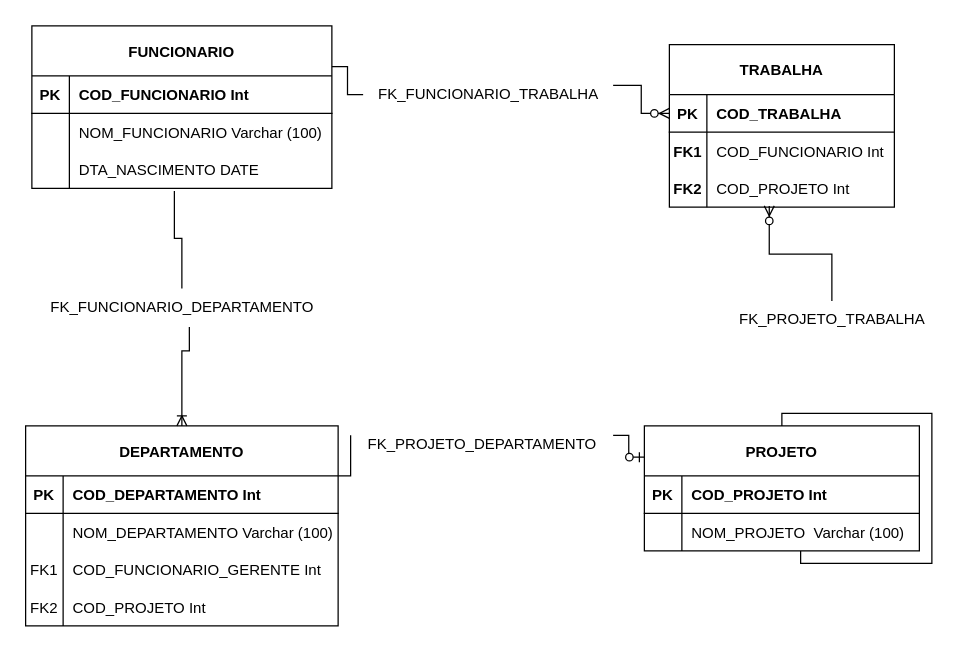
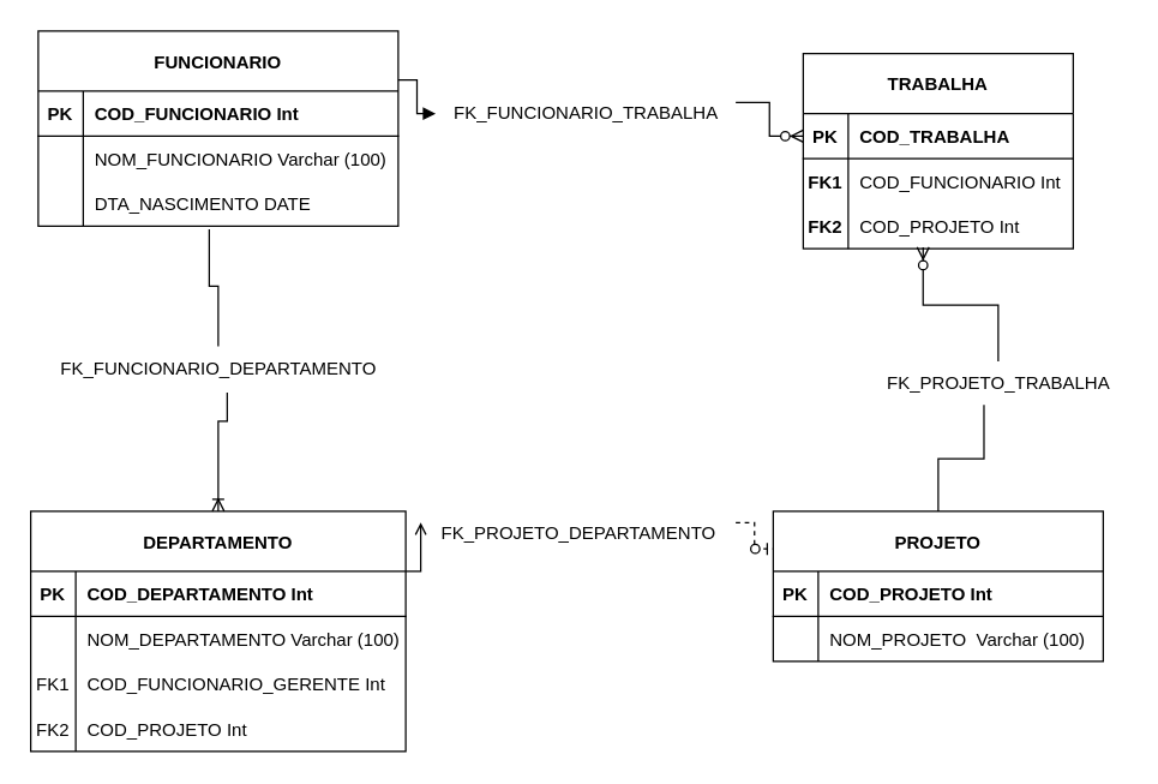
  <mxCell id="0" />
  <mxCell id="1" parent="0" />
  <mxCell id="2" value="PROJETO" style="shape=table;startSize=40;container=1;collapsible=1;childLayout=tableLayout;fixedRows=1;rowLines=0;fontStyle=1;align=center;resizeLast=1;" vertex="1" parent="1"><mxGeometry x="515" y="340" width="220" height="100" as="geometry" /></mxCell>
  <mxCell id="3" value="" style="shape=tableRow;horizontal=0;startSize=0;swimlaneHead=0;swimlaneBody=0;fillColor=none;collapsible=0;dropTarget=0;points=[[0,0.5],[1,0.5]];portConstraint=eastwest;top=0;left=0;right=0;bottom=1;" vertex="1" parent="2"><mxGeometry y="40" width="220" height="30" as="geometry" /></mxCell>
  <mxCell id="4" value="PK" style="shape=partialRectangle;connectable=0;fillColor=none;top=0;left=0;bottom=0;right=0;fontStyle=1;overflow=hidden;" vertex="1" parent="3"><mxGeometry width="30" height="30" as="geometry"><mxRectangle width="30" height="30" as="alternateBounds" /></mxGeometry></mxCell>
  <mxCell id="5" value="COD_PROJETO Int" style="shape=partialRectangle;connectable=0;fillColor=none;top=0;left=0;bottom=0;right=0;align=left;spacingLeft=6;fontStyle=1;overflow=hidden;" vertex="1" parent="3"><mxGeometry x="30" width="190" height="30" as="geometry"><mxRectangle width="190" height="30" as="alternateBounds" /></mxGeometry></mxCell>
  <mxCell id="6" value="" style="shape=tableRow;horizontal=0;startSize=0;swimlaneHead=0;swimlaneBody=0;fillColor=none;collapsible=0;dropTarget=0;points=[[0,0.5],[1,0.5]];portConstraint=eastwest;top=0;left=0;right=0;bottom=0;" vertex="1" parent="2"><mxGeometry y="70" width="220" height="30" as="geometry" /></mxCell>
  <mxCell id="7" value="" style="shape=partialRectangle;connectable=0;fillColor=none;top=0;left=0;bottom=0;right=0;editable=1;overflow=hidden;" vertex="1" parent="6"><mxGeometry width="30" height="30" as="geometry"><mxRectangle width="30" height="30" as="alternateBounds" /></mxGeometry></mxCell>
  <mxCell id="8" value="NOM_PROJETO  Varchar (100)" style="shape=partialRectangle;connectable=0;fillColor=none;top=0;left=0;bottom=0;right=0;align=left;spacingLeft=6;overflow=hidden;" vertex="1" parent="6"><mxGeometry x="30" width="190" height="30" as="geometry"><mxRectangle width="190" height="30" as="alternateBounds" /></mxGeometry></mxCell>
  <mxCell id="9" value="DEPARTAMENTO" style="shape=table;startSize=40;container=1;collapsible=1;childLayout=tableLayout;fixedRows=1;rowLines=0;fontStyle=1;align=center;resizeLast=1;" vertex="1" parent="1"><mxGeometry x="20" y="340" width="250" height="160" as="geometry" /></mxCell>
  <mxCell id="10" value="" style="shape=tableRow;horizontal=0;startSize=0;swimlaneHead=0;swimlaneBody=0;fillColor=none;collapsible=0;dropTarget=0;points=[[0,0.5],[1,0.5]];portConstraint=eastwest;top=0;left=0;right=0;bottom=1;" vertex="1" parent="9"><mxGeometry y="40" width="250" height="30" as="geometry" /></mxCell>
  <mxCell id="11" value="PK" style="shape=partialRectangle;connectable=0;fillColor=none;top=0;left=0;bottom=0;right=0;fontStyle=1;overflow=hidden;" vertex="1" parent="10"><mxGeometry width="30" height="30" as="geometry"><mxRectangle width="30" height="30" as="alternateBounds" /></mxGeometry></mxCell>
  <mxCell id="12" value="COD_DEPARTAMENTO Int" style="shape=partialRectangle;connectable=0;fillColor=none;top=0;left=0;bottom=0;right=0;align=left;spacingLeft=6;fontStyle=1;overflow=hidden;" vertex="1" parent="10"><mxGeometry x="30" width="220" height="30" as="geometry"><mxRectangle width="220" height="30" as="alternateBounds" /></mxGeometry></mxCell>
  <mxCell id="13" value="" style="shape=tableRow;horizontal=0;startSize=0;swimlaneHead=0;swimlaneBody=0;fillColor=none;collapsible=0;dropTarget=0;points=[[0,0.5],[1,0.5]];portConstraint=eastwest;top=0;left=0;right=0;bottom=0;" vertex="1" parent="9"><mxGeometry y="70" width="250" height="30" as="geometry" /></mxCell>
  <mxCell id="14" value="" style="shape=partialRectangle;connectable=0;fillColor=none;top=0;left=0;bottom=0;right=0;editable=1;overflow=hidden;" vertex="1" parent="13"><mxGeometry width="30" height="30" as="geometry"><mxRectangle width="30" height="30" as="alternateBounds" /></mxGeometry></mxCell>
  <mxCell id="15" value="NOM_DEPARTAMENTO Varchar (100)" style="shape=partialRectangle;connectable=0;fillColor=none;top=0;left=0;bottom=0;right=0;align=left;spacingLeft=6;overflow=hidden;" vertex="1" parent="13"><mxGeometry x="30" width="220" height="30" as="geometry"><mxRectangle width="220" height="30" as="alternateBounds" /></mxGeometry></mxCell>
  <mxCell id="16" value="" style="shape=tableRow;horizontal=0;startSize=0;swimlaneHead=0;swimlaneBody=0;fillColor=none;collapsible=0;dropTarget=0;points=[[0,0.5],[1,0.5]];portConstraint=eastwest;top=0;left=0;right=0;bottom=0;" vertex="1" parent="9"><mxGeometry y="100" width="250" height="30" as="geometry" /></mxCell>
  <mxCell id="17" value="FK1" style="shape=partialRectangle;connectable=0;fillColor=none;top=0;left=0;bottom=0;right=0;editable=1;overflow=hidden;" vertex="1" parent="16"><mxGeometry width="30" height="30" as="geometry"><mxRectangle width="30" height="30" as="alternateBounds" /></mxGeometry></mxCell>
  <mxCell id="18" value="COD_FUNCIONARIO_GERENTE Int" style="shape=partialRectangle;connectable=0;fillColor=none;top=0;left=0;bottom=0;right=0;align=left;spacingLeft=6;overflow=hidden;" vertex="1" parent="16"><mxGeometry x="30" width="220" height="30" as="geometry"><mxRectangle width="220" height="30" as="alternateBounds" /></mxGeometry></mxCell>
  <mxCell id="19" value="" style="shape=tableRow;horizontal=0;startSize=0;swimlaneHead=0;swimlaneBody=0;fillColor=none;collapsible=0;dropTarget=0;points=[[0,0.5],[1,0.5]];portConstraint=eastwest;top=0;left=0;right=0;bottom=0;" vertex="1" parent="9"><mxGeometry y="130" width="250" height="30" as="geometry" /></mxCell>
  <mxCell id="20" value="FK2" style="shape=partialRectangle;connectable=0;fillColor=none;top=0;left=0;bottom=0;right=0;editable=1;overflow=hidden;" vertex="1" parent="19"><mxGeometry width="30" height="30" as="geometry"><mxRectangle width="30" height="30" as="alternateBounds" /></mxGeometry></mxCell>
  <mxCell id="21" value="COD_PROJETO Int" style="shape=partialRectangle;connectable=0;fillColor=none;top=0;left=0;bottom=0;right=0;align=left;spacingLeft=6;overflow=hidden;" vertex="1" parent="19"><mxGeometry x="30" width="220" height="30" as="geometry"><mxRectangle width="220" height="30" as="alternateBounds" /></mxGeometry></mxCell>
  <mxCell id="22" value="FUNCIONARIO" style="shape=table;startSize=40;container=1;collapsible=1;childLayout=tableLayout;fixedRows=1;rowLines=0;fontStyle=1;align=center;resizeLast=1;" vertex="1" parent="1"><mxGeometry x="25" y="20" width="240" height="130" as="geometry" /></mxCell>
  <mxCell id="23" value="" style="shape=tableRow;horizontal=0;startSize=0;swimlaneHead=0;swimlaneBody=0;fillColor=none;collapsible=0;dropTarget=0;points=[[0,0.5],[1,0.5]];portConstraint=eastwest;top=0;left=0;right=0;bottom=1;" vertex="1" parent="22"><mxGeometry y="40" width="240" height="30" as="geometry" /></mxCell>
  <mxCell id="24" value="PK" style="shape=partialRectangle;connectable=0;fillColor=none;top=0;left=0;bottom=0;right=0;fontStyle=1;overflow=hidden;" vertex="1" parent="23"><mxGeometry width="30" height="30" as="geometry"><mxRectangle width="30" height="30" as="alternateBounds" /></mxGeometry></mxCell>
  <mxCell id="25" value="COD_FUNCIONARIO Int" style="shape=partialRectangle;connectable=0;fillColor=none;top=0;left=0;bottom=0;right=0;align=left;spacingLeft=6;fontStyle=1;overflow=hidden;" vertex="1" parent="23"><mxGeometry x="30" width="210" height="30" as="geometry"><mxRectangle width="210" height="30" as="alternateBounds" /></mxGeometry></mxCell>
  <mxCell id="26" value="" style="shape=tableRow;horizontal=0;startSize=0;swimlaneHead=0;swimlaneBody=0;fillColor=none;collapsible=0;dropTarget=0;points=[[0,0.5],[1,0.5]];portConstraint=eastwest;top=0;left=0;right=0;bottom=0;" vertex="1" parent="22"><mxGeometry y="70" width="240" height="30" as="geometry" /></mxCell>
  <mxCell id="27" value="" style="shape=partialRectangle;connectable=0;fillColor=none;top=0;left=0;bottom=0;right=0;editable=1;overflow=hidden;" vertex="1" parent="26"><mxGeometry width="30" height="30" as="geometry"><mxRectangle width="30" height="30" as="alternateBounds" /></mxGeometry></mxCell>
  <mxCell id="28" value="NOM_FUNCIONARIO Varchar (100)" style="shape=partialRectangle;connectable=0;fillColor=none;top=0;left=0;bottom=0;right=0;align=left;spacingLeft=6;overflow=hidden;" vertex="1" parent="26"><mxGeometry x="30" width="210" height="30" as="geometry"><mxRectangle width="210" height="30" as="alternateBounds" /></mxGeometry></mxCell>
  <mxCell id="29" value="" style="shape=tableRow;horizontal=0;startSize=0;swimlaneHead=0;swimlaneBody=0;fillColor=none;collapsible=0;dropTarget=0;points=[[0,0.5],[1,0.5]];portConstraint=eastwest;top=0;left=0;right=0;bottom=0;" vertex="1" parent="22"><mxGeometry y="100" width="240" height="30" as="geometry" /></mxCell>
  <mxCell id="30" value="" style="shape=partialRectangle;connectable=0;fillColor=none;top=0;left=0;bottom=0;right=0;editable=1;overflow=hidden;" vertex="1" parent="29"><mxGeometry width="30" height="30" as="geometry"><mxRectangle width="30" height="30" as="alternateBounds" /></mxGeometry></mxCell>
  <mxCell id="31" value="DTA_NASCIMENTO DATE" style="shape=partialRectangle;connectable=0;fillColor=none;top=0;left=0;bottom=0;right=0;align=left;spacingLeft=6;overflow=hidden;" vertex="1" parent="29"><mxGeometry x="30" width="210" height="30" as="geometry"><mxRectangle width="210" height="30" as="alternateBounds" /></mxGeometry></mxCell>
  <mxCell id="32" value="TRABALHA" style="shape=table;startSize=40;container=1;collapsible=1;childLayout=tableLayout;fixedRows=1;rowLines=0;fontStyle=1;align=center;resizeLast=1;" vertex="1" parent="1"><mxGeometry x="535" y="35" width="180" height="130" as="geometry" /></mxCell>
  <mxCell id="33" value="" style="shape=tableRow;horizontal=0;startSize=0;swimlaneHead=0;swimlaneBody=0;fillColor=none;collapsible=0;dropTarget=0;points=[[0,0.5],[1,0.5]];portConstraint=eastwest;top=0;left=0;right=0;bottom=1;" vertex="1" parent="32"><mxGeometry y="40" width="180" height="30" as="geometry" /></mxCell>
  <mxCell id="34" value="PK" style="shape=partialRectangle;connectable=0;fillColor=none;top=0;left=0;bottom=0;right=0;fontStyle=1;overflow=hidden;" vertex="1" parent="33"><mxGeometry width="30" height="30" as="geometry"><mxRectangle width="30" height="30" as="alternateBounds" /></mxGeometry></mxCell>
  <mxCell id="35" value="COD_TRABALHA" style="shape=partialRectangle;connectable=0;fillColor=none;top=0;left=0;bottom=0;right=0;align=left;spacingLeft=6;fontStyle=1;overflow=hidden;" vertex="1" parent="33"><mxGeometry x="30" width="150" height="30" as="geometry"><mxRectangle width="150" height="30" as="alternateBounds" /></mxGeometry></mxCell>
  <mxCell id="36" value="" style="shape=tableRow;horizontal=0;startSize=0;swimlaneHead=0;swimlaneBody=0;fillColor=none;collapsible=0;dropTarget=0;points=[[0,0.5],[1,0.5]];portConstraint=eastwest;top=0;left=0;right=0;bottom=0;" vertex="1" parent="32"><mxGeometry y="70" width="180" height="30" as="geometry" /></mxCell>
  <mxCell id="37" value="FK1" style="shape=partialRectangle;connectable=0;fillColor=none;top=0;left=0;bottom=0;right=0;editable=1;overflow=hidden;fontStyle=1" vertex="1" parent="36"><mxGeometry width="30" height="30" as="geometry"><mxRectangle width="30" height="30" as="alternateBounds" /></mxGeometry></mxCell>
  <mxCell id="38" value="COD_FUNCIONARIO Int" style="shape=partialRectangle;connectable=0;fillColor=none;top=0;left=0;bottom=0;right=0;align=left;spacingLeft=6;overflow=hidden;" vertex="1" parent="36"><mxGeometry x="30" width="150" height="30" as="geometry"><mxRectangle width="150" height="30" as="alternateBounds" /></mxGeometry></mxCell>
  <mxCell id="39" value="" style="shape=tableRow;horizontal=0;startSize=0;swimlaneHead=0;swimlaneBody=0;fillColor=none;collapsible=0;dropTarget=0;points=[[0,0.5],[1,0.5]];portConstraint=eastwest;top=0;left=0;right=0;bottom=0;" vertex="1" parent="32"><mxGeometry y="100" width="180" height="30" as="geometry" /></mxCell>
  <mxCell id="40" value="FK2" style="shape=partialRectangle;connectable=0;fillColor=none;top=0;left=0;bottom=0;right=0;editable=1;overflow=hidden;fontStyle=1" vertex="1" parent="39"><mxGeometry width="30" height="30" as="geometry"><mxRectangle width="30" height="30" as="alternateBounds" /></mxGeometry></mxCell>
  <mxCell id="41" value="COD_PROJETO Int" style="shape=partialRectangle;connectable=0;fillColor=none;top=0;left=0;bottom=0;right=0;align=left;spacingLeft=6;overflow=hidden;" vertex="1" parent="39"><mxGeometry x="30" width="150" height="30" as="geometry"><mxRectangle width="150" height="30" as="alternateBounds" /></mxGeometry></mxCell>
  <mxCell id="42" value="" style="edgeStyle=orthogonalEdgeStyle;fontSize=12;html=1;endArrow=ERzeroToMany;endFill=1;rounded=0;exitX=1;exitY=0.25;exitDx=0;exitDy=0;entryX=0;entryY=0.5;entryDx=0;entryDy=0;startArrow=none;" edge="1" parent="1" source="43" target="33"><mxGeometry width="100" height="100" relative="1" as="geometry"><mxPoint x="315" y="310" as="sourcePoint" /><mxPoint x="415" y="210" as="targetPoint" /></mxGeometry></mxCell>
  <mxCell id="43" value="FK_FUNCIONARIO_TRABALHA" style="text;html=1;align=center;verticalAlign=middle;resizable=0;points=[];autosize=1;strokeColor=none;fillColor=none;" vertex="1" parent="1"><mxGeometry x="290" y="60" width="200" height="30" as="geometry" /></mxCell>
- <mxCell id="44" value="" style="edgeStyle=orthogonalEdgeStyle;fontSize=12;html=1;endArrow=none;endFill=1;rounded=0;exitX=1;exitY=0.25;exitDx=0;exitDy=0;entryX=0;entryY=0.5;entryDx=0;entryDy=0;" edge="1" parent="1" source="22" target="43"><mxGeometry width="100" height="100" relative="1" as="geometry"><mxPoint x="265" y="52.5" as="sourcePoint" /><mxPoint x="535" y="90" as="targetPoint" /></mxGeometry></mxCell>
+ <mxCell id="44" value="" style="edgeStyle=orthogonalEdgeStyle;fontSize=12;html=1;endArrow=block;endFill=1;rounded=0;exitX=1;exitY=0.25;exitDx=0;exitDy=0;entryX=0;entryY=0.5;entryDx=0;entryDy=0;" edge="1" parent="1" source="22" target="43"><mxGeometry width="100" height="100" relative="1" as="geometry"><mxPoint x="265" y="52.5" as="sourcePoint" /><mxPoint x="535" y="90" as="targetPoint" /></mxGeometry></mxCell>
  <mxCell id="45" value="" style="edgeStyle=orthogonalEdgeStyle;fontSize=12;html=1;endArrow=ERzeroToMany;endFill=1;rounded=0;exitX=0.5;exitY=0;exitDx=0;exitDy=0;entryX=0.444;entryY=0.967;entryDx=0;entryDy=0;entryPerimeter=0;startArrow=none;" edge="1" parent="1" source="46" target="39"><mxGeometry width="100" height="100" relative="1" as="geometry"><mxPoint x="315" y="310" as="sourcePoint" /><mxPoint x="415" y="210" as="targetPoint" /></mxGeometry></mxCell>
  <mxCell id="46" value="FK_PROJETO_TRABALHA" style="text;html=1;align=center;verticalAlign=middle;resizable=0;points=[];autosize=1;strokeColor=none;fillColor=none;" vertex="1" parent="1"><mxGeometry x="580" y="240" width="170" height="30" as="geometry" /></mxCell>
- <mxCell id="47" value="" style="edgeStyle=orthogonalEdgeStyle;fontSize=12;html=1;endArrow=none;endFill=1;rounded=0;exitX=0.5;exitY=0;exitDx=0;exitDy=0;" edge="1" parent="1" source="2" target="8"><mxGeometry width="100" height="100" relative="1" as="geometry"><mxPoint x="625" y="340" as="sourcePoint" /><mxPoint x="614.92" y="164.01" as="targetPoint" /></mxGeometry></mxCell>
- <mxCell id="48" value="" style="edgeStyle=orthogonalEdgeStyle;fontSize=12;html=1;endArrow=ERzeroToOne;endFill=1;rounded=0;exitX=1;exitY=0.25;exitDx=0;exitDy=0;entryX=0;entryY=0.25;entryDx=0;entryDy=0;startArrow=none;" edge="1" parent="1" source="49" target="2"><mxGeometry width="100" height="100" relative="1" as="geometry"><mxPoint x="315" y="310" as="sourcePoint" /><mxPoint x="415" y="210" as="targetPoint" /></mxGeometry></mxCell>
+ <mxCell id="47" value="" style="edgeStyle=orthogonalEdgeStyle;fontSize=12;html=1;endArrow=none;endFill=1;rounded=0;exitX=0.5;exitY=0;exitDx=0;exitDy=0;entryX=0.444;entryY=0.967;entryDx=0;entryDy=0;entryPerimeter=0;" edge="1" parent="1" source="2" target="46"><mxGeometry width="100" height="100" relative="1" as="geometry"><mxPoint x="625" y="340" as="sourcePoint" /><mxPoint x="614.92" y="164.01" as="targetPoint" /></mxGeometry></mxCell>
+ <mxCell id="48" value="" style="edgeStyle=orthogonalEdgeStyle;fontSize=12;html=1;endArrow=ERzeroToOne;endFill=1;rounded=0;exitX=1;exitY=0.25;exitDx=0;exitDy=0;entryX=0;entryY=0.25;entryDx=0;entryDy=0;startArrow=none;dashed=1;" edge="1" parent="1" source="49" target="2"><mxGeometry width="100" height="100" relative="1" as="geometry"><mxPoint x="315" y="310" as="sourcePoint" /><mxPoint x="415" y="210" as="targetPoint" /></mxGeometry></mxCell>
  <mxCell id="49" value="FK_PROJETO_DEPARTAMENTO" style="text;html=1;align=center;verticalAlign=middle;resizable=0;points=[];autosize=1;strokeColor=none;fillColor=none;" vertex="1" parent="1"><mxGeometry x="280" y="340" width="210" height="30" as="geometry" /></mxCell>
- <mxCell id="50" value="" style="edgeStyle=orthogonalEdgeStyle;fontSize=12;html=1;endArrow=none;endFill=1;rounded=0;exitX=1;exitY=0.25;exitDx=0;exitDy=0;entryX=0;entryY=0.25;entryDx=0;entryDy=0;" edge="1" parent="1" source="9" target="49"><mxGeometry width="100" height="100" relative="1" as="geometry"><mxPoint x="270" y="380" as="sourcePoint" /><mxPoint x="515" y="365" as="targetPoint" /></mxGeometry></mxCell>
+ <mxCell id="50" value="" style="edgeStyle=orthogonalEdgeStyle;fontSize=12;html=1;endArrow=open;endFill=1;rounded=0;exitX=1;exitY=0.25;exitDx=0;exitDy=0;entryX=0;entryY=0.25;entryDx=0;entryDy=0;" edge="1" parent="1" source="9" target="49"><mxGeometry width="100" height="100" relative="1" as="geometry"><mxPoint x="270" y="380" as="sourcePoint" /><mxPoint x="515" y="365" as="targetPoint" /></mxGeometry></mxCell>
  <mxCell id="51" value="" style="edgeStyle=orthogonalEdgeStyle;fontSize=12;html=1;endArrow=ERoneToMany;rounded=0;entryX=0.5;entryY=0;entryDx=0;entryDy=0;startArrow=none;exitX=0.526;exitY=1.033;exitDx=0;exitDy=0;exitPerimeter=0;" edge="1" parent="1" source="52" target="9"><mxGeometry width="100" height="100" relative="1" as="geometry"><mxPoint x="165" y="280" as="sourcePoint" /><mxPoint x="415" y="210" as="targetPoint" /><Array as="points"><mxPoint x="151" y="280" /><mxPoint x="145" y="280" /></Array></mxGeometry></mxCell>
  <mxCell id="52" value="FK_FUNCIONARIO_DEPARTAMENTO" style="text;html=1;align=center;verticalAlign=middle;resizable=0;points=[];autosize=1;strokeColor=none;fillColor=none;" vertex="1" parent="1"><mxGeometry x="30" y="230" width="230" height="30" as="geometry" /></mxCell>
  <mxCell id="53" value="" style="edgeStyle=orthogonalEdgeStyle;fontSize=12;html=1;endArrow=none;rounded=0;exitX=0.475;exitY=1.067;exitDx=0;exitDy=0;exitPerimeter=0;entryX=0.5;entryY=0;entryDx=0;entryDy=0;" edge="1" parent="1" source="29" target="52"><mxGeometry width="100" height="100" relative="1" as="geometry"><mxPoint x="139" y="152.01" as="sourcePoint" /><mxPoint x="145" y="340" as="targetPoint" /><Array as="points"><mxPoint x="139" y="190" /><mxPoint x="145" y="190" /></Array></mxGeometry></mxCell>
